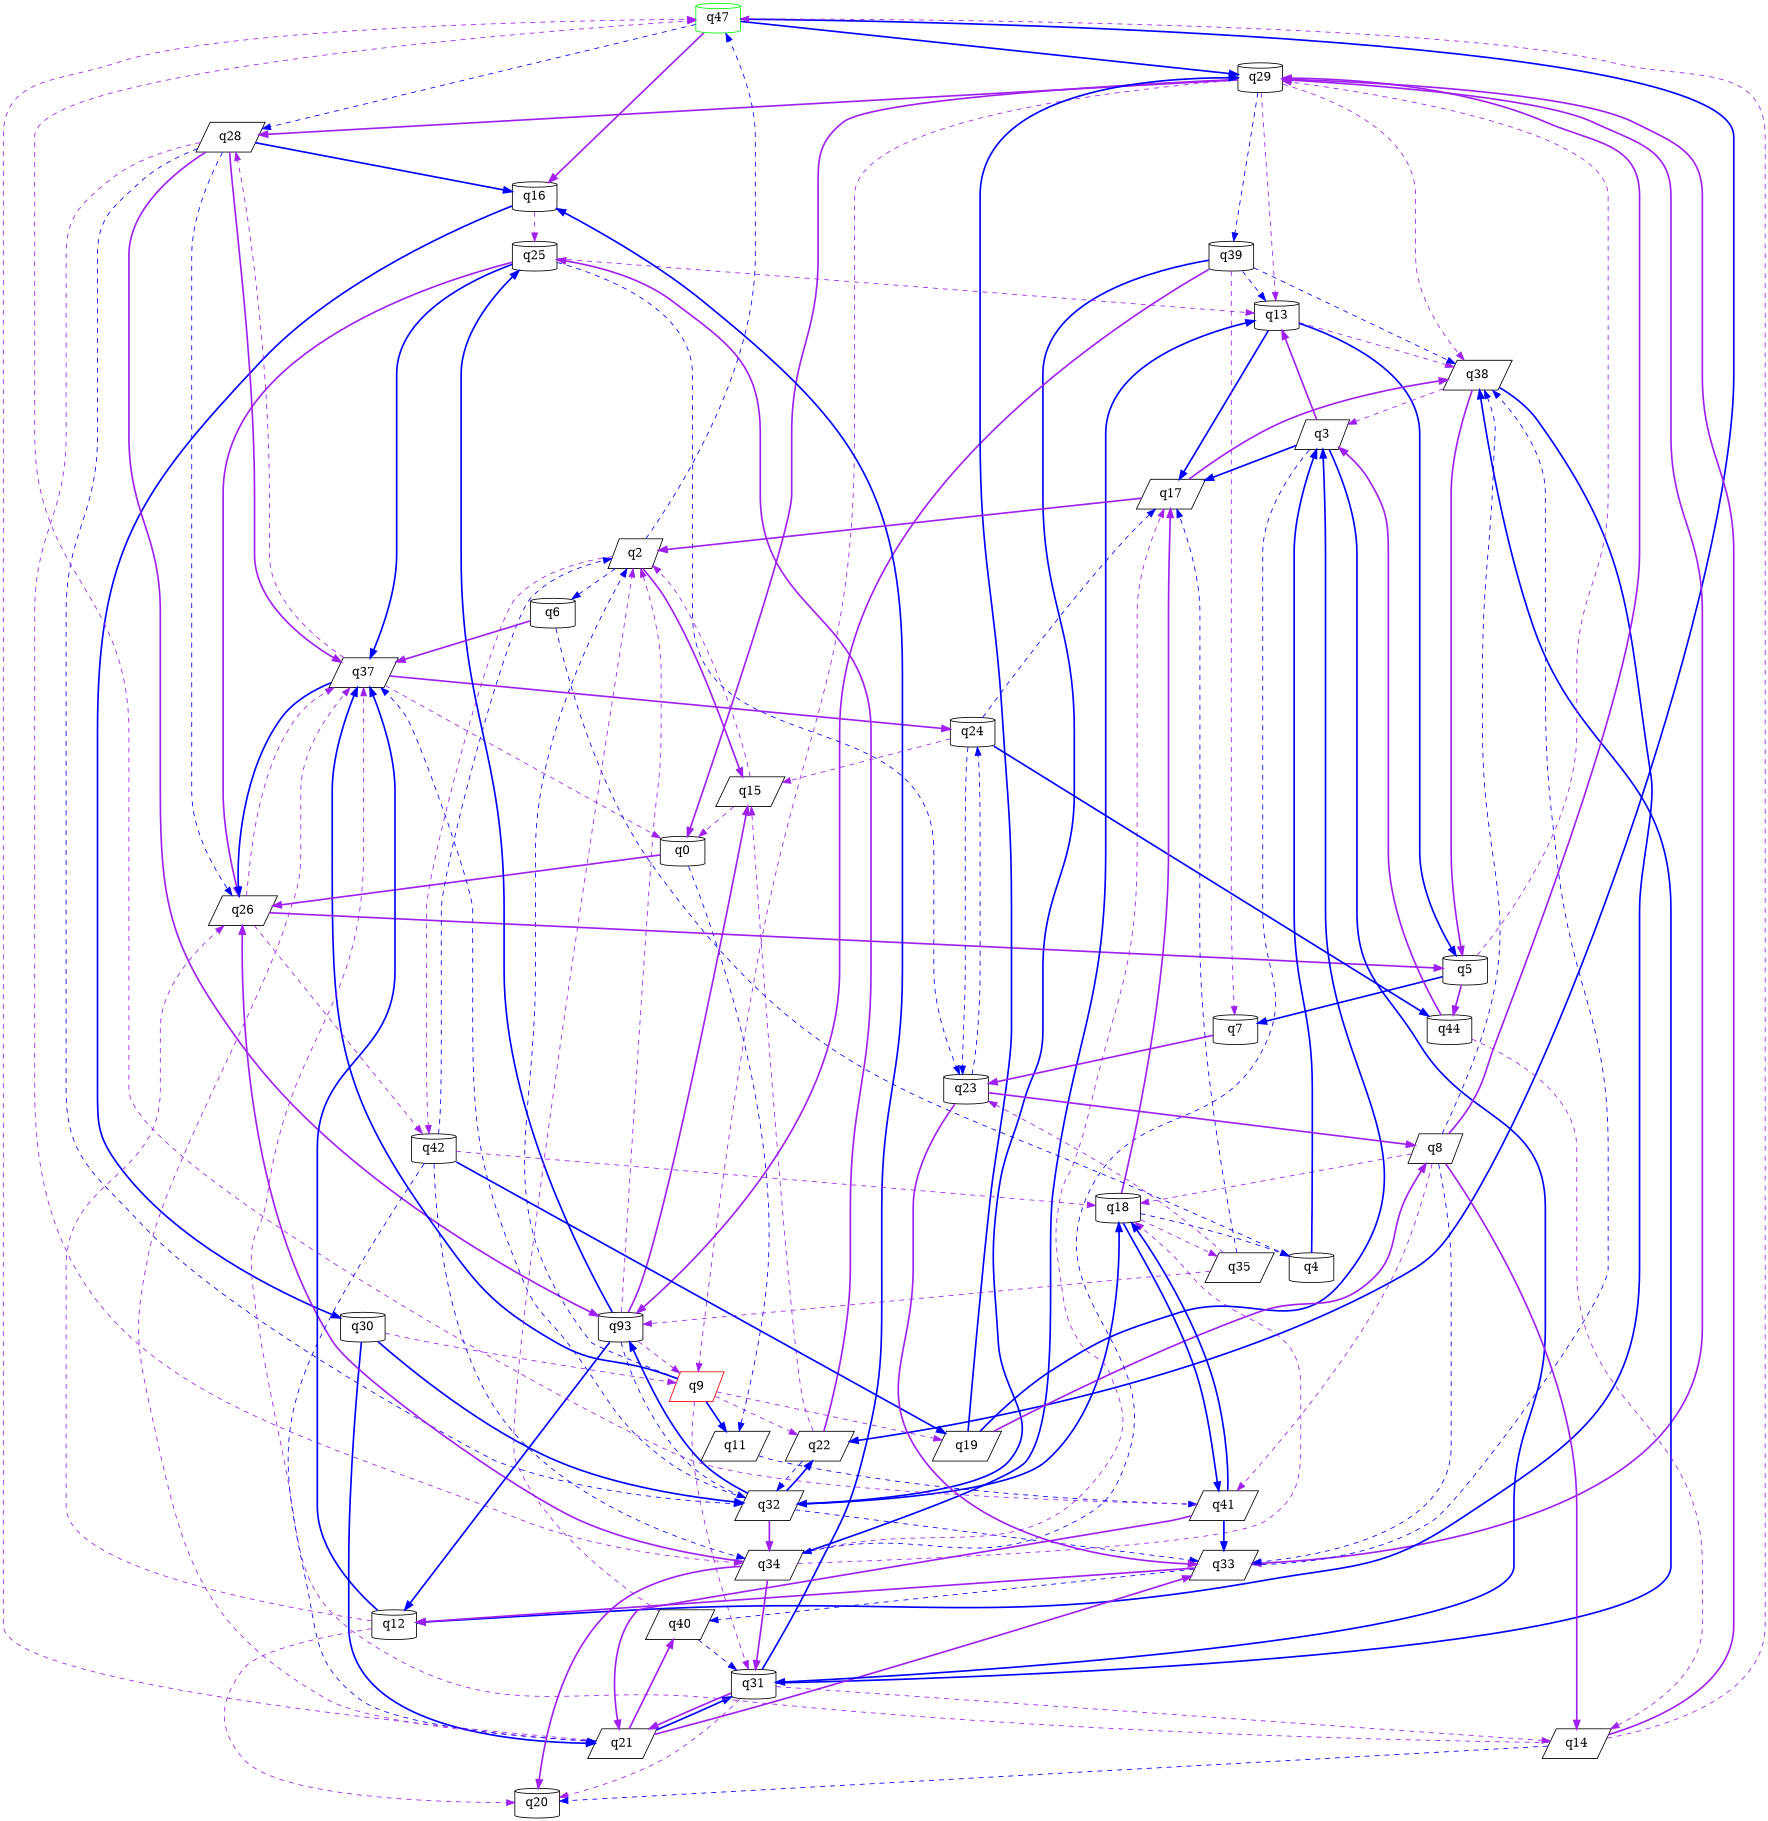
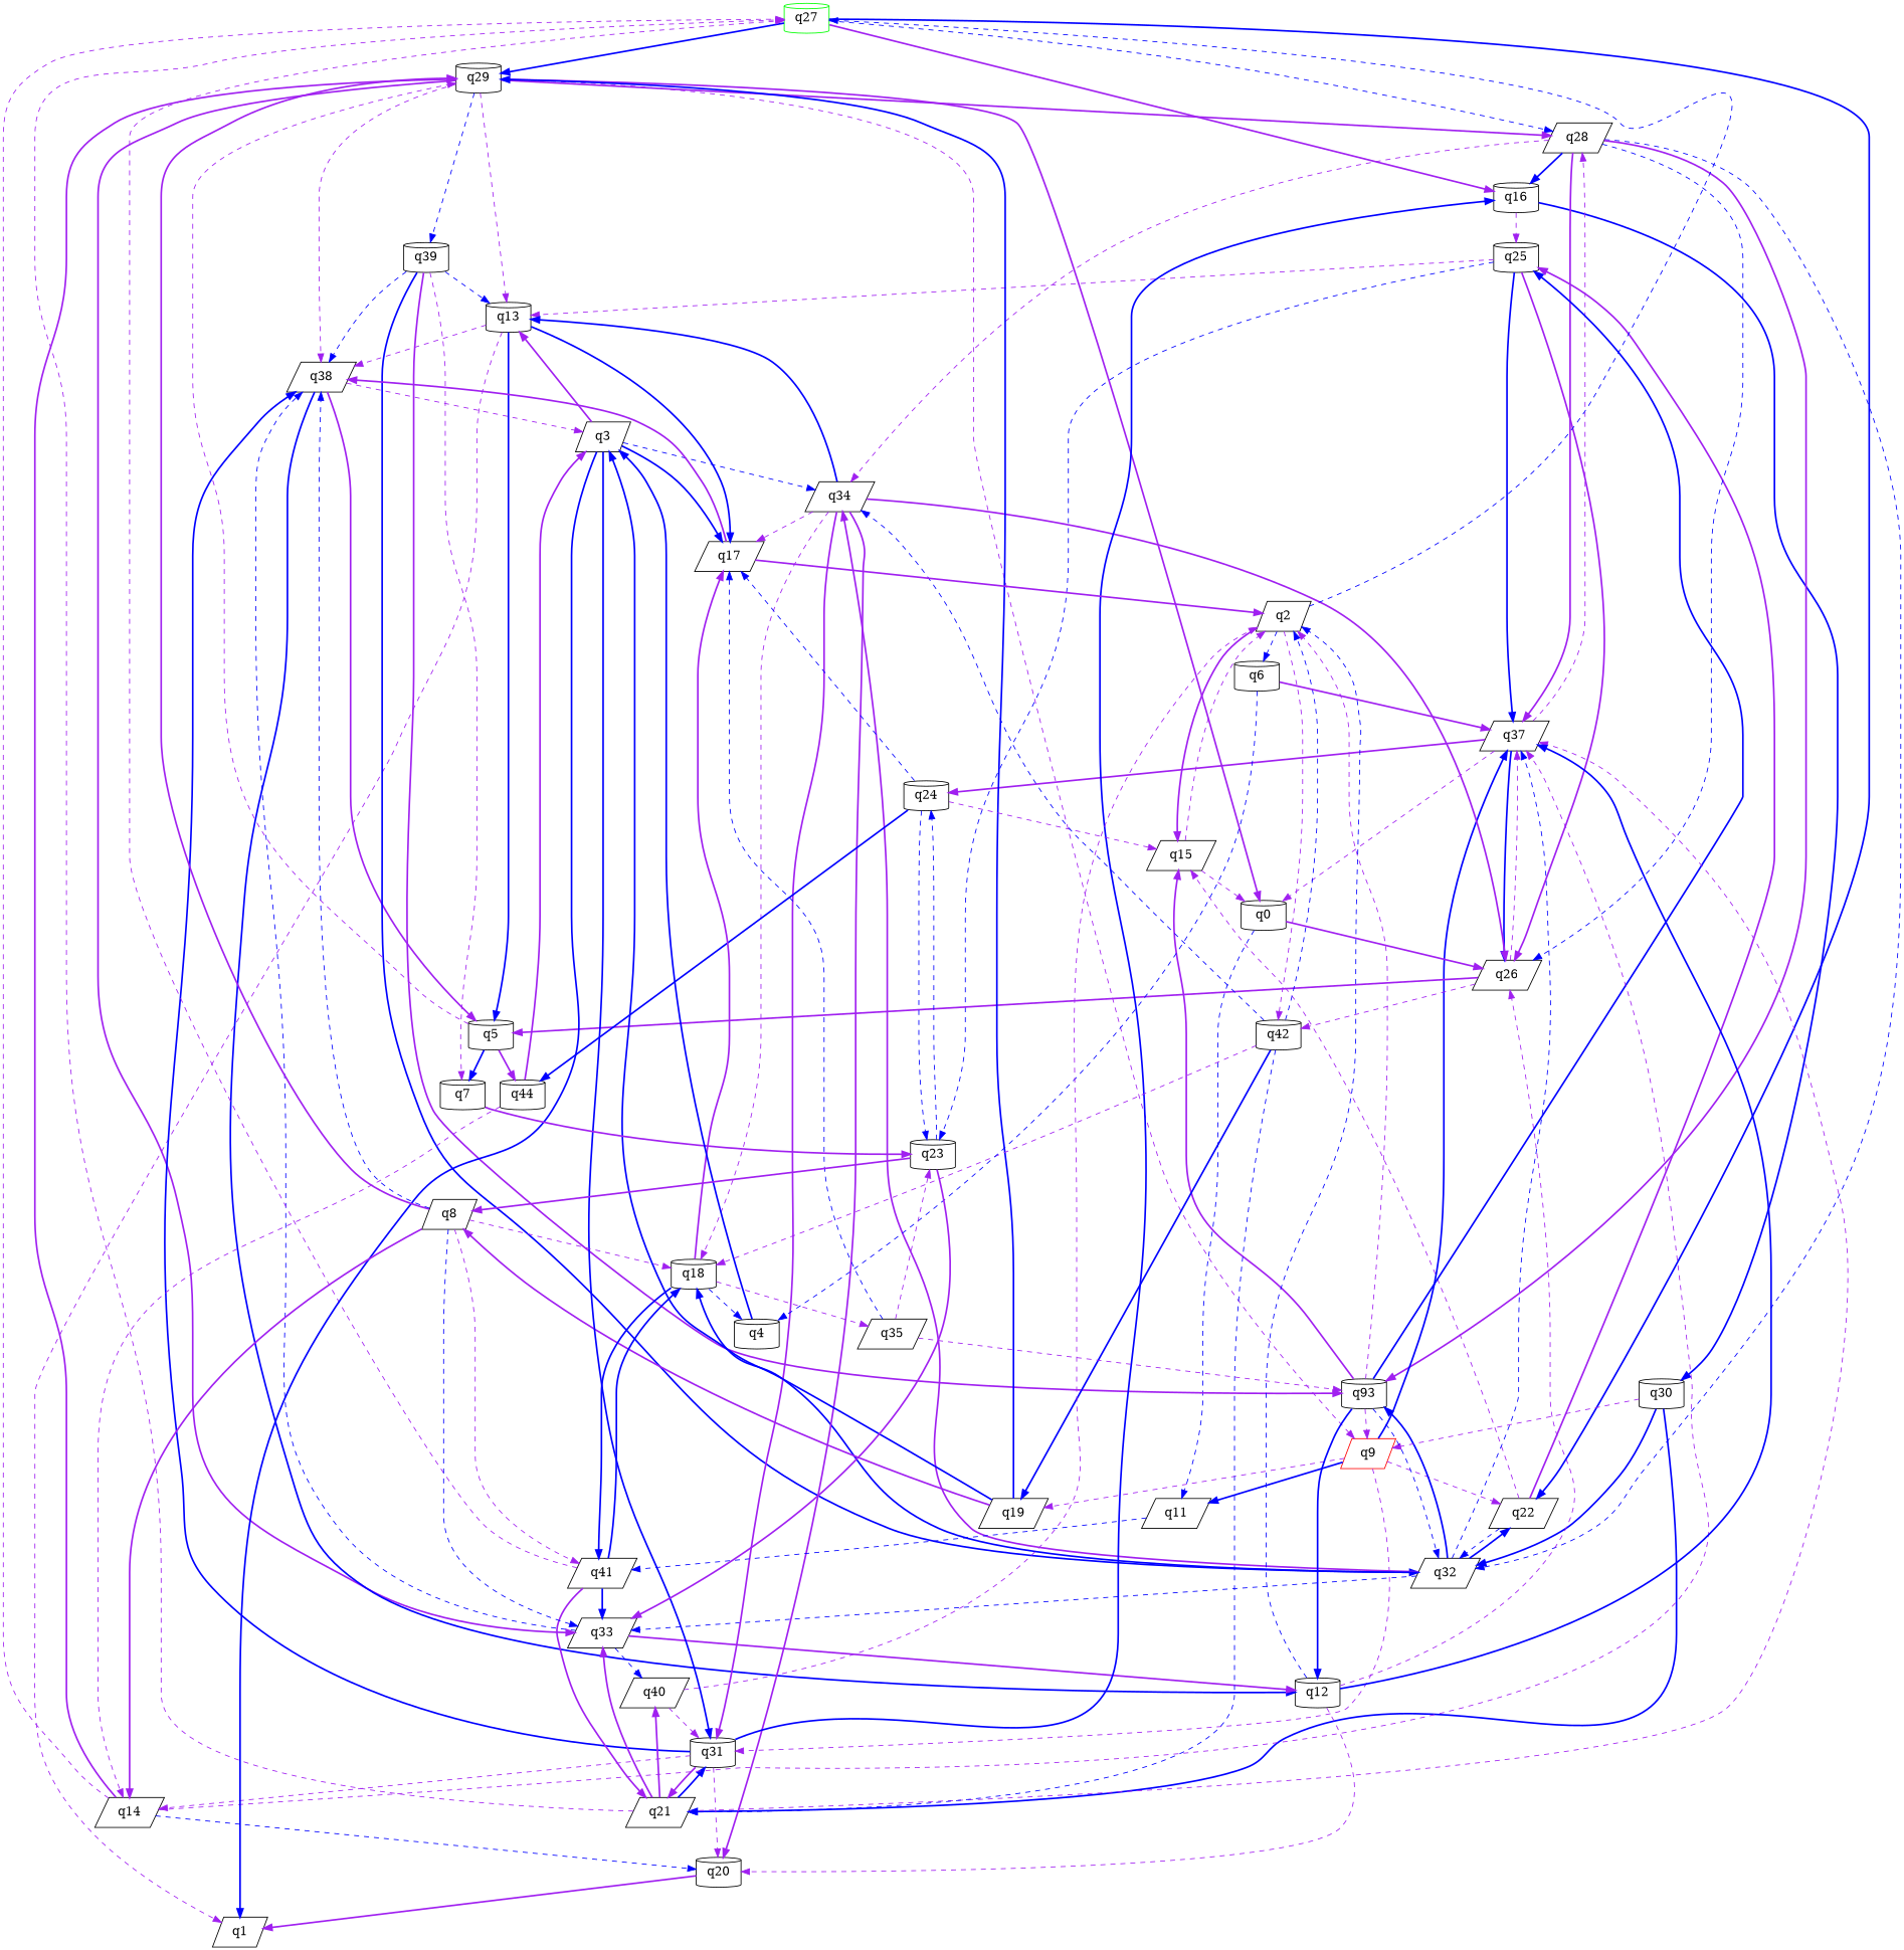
  digraph {
    node [shape=parallelogram]
    edge [color=purple style=dashed]
-   q27 [color=green initial=1 shape=cylinder label=q47]
+   q27 [color=green initial=1 shape=cylinder]
    q29 [shape=cylinder]
    q22
    q16 [shape=cylinder]
    q28
    q9 [color=red final=1]
    q0 [shape=cylinder]
    q13 [shape=cylinder]
    q38
    q33
    q39 [shape=cylinder]
    q15
    q25 [shape=cylinder]
    q32
    q30 [shape=cylinder]
    q37
    q26
    q34
    n19 [label=q93 shape=cylinder]
    q11
    q31 [shape=cylinder]
    q19
    q41
    q21
    q14
    q20 [shape=cylinder]
    q24 [shape=cylinder]
    q3
    q8
    q42 [shape=cylinder]
    q5 [shape=cylinder]
    q18 [shape=cylinder]
    q2
    q7 [shape=cylinder]
    q44 [shape=cylinder]
    q6 [shape=cylinder]
    q4 [shape=cylinder]
    q17
    q35
    q40
+   q1
    q12 [shape=cylinder]
    q23 [shape=cylinder]
    q27 -> q29 [color=blue style=bold]
    q27 -> q22 [color=blue style=bold]
    q27 -> q16 [style=bold]
    q27 -> q28 [color=blue]
    q29 -> q28 [style=bold]
    q29 -> q9
    q29 -> q0 [style=bold]
    q29 -> q13
    q29 -> q38
    q29 -> q33 [style=bold]
    q29 -> q39 [color=blue]
    q22 -> q15
    q22 -> q25 [style=bold]
    q22 -> q32 [color=blue]
    q16 -> q25
    q16 -> q30 [color=blue style=bold]
    q28 -> q16 [color=blue style=bold]
    q28 -> q32 [color=blue]
    q28 -> q37 [style=bold]
    q28 -> q26 [color=blue]
    q28 -> q34
    q28 -> n19 [style=bold]
    q9 -> q22
    q9 -> q37 [color=blue style=bold]
    q9 -> q11 [color=blue style=bold]
    q9 -> q31
    q9 -> q19
    q0 -> q26 [style=bold]
    q0 -> q11 [color=blue]
    q13 -> q38
    q13 -> q5 [color=blue style=bold]
    q13 -> q17 [color=blue style=bold]
+   q13 -> q1
    q38 -> q3
    q38 -> q5 [style=bold]
    q38 -> q12 [color=blue style=bold]
    q33 -> q38 [color=blue]
    q33 -> q40 [color=blue]
    q33 -> q12 [style=bold]
    q39 -> q13 [color=blue]
    q39 -> q38 [color=blue]
    q39 -> q32 [color=blue style=bold]
    q39 -> n19 [style=bold]
    q39 -> q7
    q15 -> q0
    q15 -> q2
    q25 -> q13
    q25 -> q37 [color=blue style=bold]
    q25 -> q26 [style=bold]
    q25 -> q23 [color=blue]
    q32 -> q22 [color=blue style=bold]
    q32 -> q33 [color=blue]
    q32 -> q37 [color=blue]
    q32 -> q34 [style=bold]
    q32 -> n19 [color=blue style=bold]
    q32 -> q18 [color=blue style=bold]
    q30 -> q9
    q30 -> q32 [color=blue style=bold]
    q30 -> q21 [color=blue style=bold]
    q37 -> q28
    q37 -> q0
    q37 -> q26 [color=blue style=bold]
    q37 -> q24 [style=bold]
    q26 -> q37
    q26 -> q42
    q26 -> q5 [style=bold]
    q34 -> q13 [color=blue style=bold]
    q34 -> q26 [style=bold]
    q34 -> q31 [style=bold]
    q34 -> q20 [style=bold]
    q34 -> q18
    q34 -> q17
    n19 -> q9
    n19 -> q15 [style=bold]
    n19 -> q25 [color=blue style=bold]
    n19 -> q32 [color=blue]
    n19 -> q2
    n19 -> q12 [color=blue style=bold]
    q11 -> q41 [color=blue]
    q31 -> q16 [color=blue style=bold]
    q31 -> q38 [color=blue style=bold]
    q31 -> q21 [style=bold]
    q31 -> q14
    q31 -> q20
    q19 -> q29 [color=blue style=bold]
    q19 -> q3 [color=blue style=bold]
    q19 -> q8 [style=bold]
    q41 -> q27
    q41 -> q33 [color=blue style=bold]
    q41 -> q21 [style=bold]
    q41 -> q18 [color=blue style=bold]
    q21 -> q27
    q21 -> q33 [style=bold]
    q21 -> q37
    q21 -> q31 [color=blue style=bold]
    q21 -> q40 [style=bold]
    q14 -> q27
    q14 -> q29 [style=bold]
    q14 -> q37
    q14 -> q20 [color=blue]
+   q20 -> q1 [style=bold]
    q24 -> q15
    q24 -> q44 [color=blue style=bold]
    q24 -> q17 [color=blue]
    q24 -> q23 [color=blue]
    q3 -> q13 [style=bold]
    q3 -> q34 [color=blue]
    q3 -> q31 [color=blue style=bold]
    q3 -> q17 [color=blue style=bold]
+   q3 -> q1 [color=blue style=bold]
    q8 -> q29 [style=bold]
    q8 -> q38 [color=blue]
    q8 -> q33 [color=blue]
    q8 -> q41
    q8 -> q14 [style=bold]
    q8 -> q18
    q42 -> q34 [color=blue]
    q42 -> q19 [color=blue style=bold]
    q42 -> q21 [color=blue]
    q42 -> q18
    q42 -> q2 [color=blue]
    q5 -> q29
    q5 -> q7 [color=blue style=bold]
    q5 -> q44 [style=bold]
    q18 -> q41 [color=blue style=bold]
    q18 -> q4 [color=blue]
    q18 -> q17 [style=bold]
    q18 -> q35
    q2 -> q27 [color=blue]
    q2 -> q15 [style=bold]
    q2 -> q42
    q2 -> q6 [color=blue]
    q7 -> q23 [style=bold]
    q44 -> q14
    q44 -> q3 [style=bold]
    q6 -> q37 [style=bold]
    q6 -> q4 [color=blue]
    q4 -> q3 [color=blue style=bold]
    q17 -> q38 [style=bold]
    q17 -> q2 [style=bold]
    q35 -> n19
    q35 -> q17 [color=blue]
    q35 -> q23
-   q40 -> q31 [color=blue]
+   q40 -> q31
    q40 -> q2
    q12 -> q37 [color=blue style=bold]
    q12 -> q26
    q12 -> q20
-   q9 -> q2 [color=blue]
+   q12 -> q2 [color=blue]
    q23 -> q33 [style=bold]
    q23 -> q24 [color=blue]
    q23 -> q8 [style=bold]
  }
